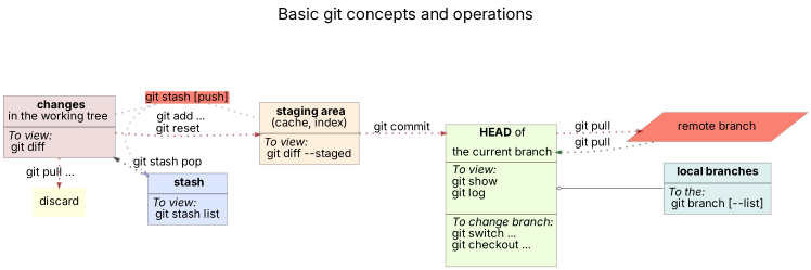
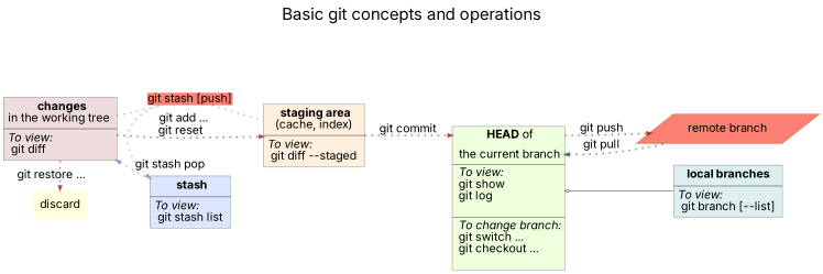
  digraph {
    fontname=Inter
    fontsize=20
    label="Basic git concepts and operations\n\n"
    labelloc=t
    newrank=true
    rankdir=LR
    node [fontname=Inter pencolor="#00000044" shape=plain style=filled fillcolor=salmon]
    edge [arrowsize=0.5 color="#88000088" fontname=Inter labeldistance=3 labelfontcolor="#00000080" penwidth=2 style=dotted]
    n1 [color="#88000022" label=<<table border="0" cellborder="1" cellspacing="0" cellpadding="4"> 			<tr> <td> <b>changes</b><br/>in the working tree </td> </tr> 			<tr> <td align="left"><i>To view: </i><br align="left"/> 			git diff 			<br align="left"/></td> </tr> 		</table>> fillcolor=""]
    n2 [color="#00008844" label="git stash [push]"]
    n3 [fillcolor="#ff880022" label=<<table border="0" cellborder="1" cellspacing="0" cellpadding="4"> 			<tr> <td> <b>staging area</b><br/>(cache, index)</td> </tr> 			<tr> <td align="left"><i>To view: </i><br align="left"/> 			git diff --staged 			<br align="left"/></td> </tr> 		</table>>]
    discard [shape=plaintext fillcolor=lightyellow]
    n5 [fillcolor="#0044ff22" label=<<table border="0" cellborder="1" cellspacing="0" cellpadding="4"> 			<tr> <td> <b>stash</b></td> </tr> 			<tr> <td align="left"><i>To view:</i><br align="left"/> 			git stash list 			<br align="left"/></td> </tr> 		</table>>]
    n6 [fillcolor="#88ff0022" label=<<table border="0" cellborder="1" cellspacing="0" cellpadding="3"> 			<tr> <td port="push" sides="ltr"> <b>HEAD </b>of</td> </tr> 			<tr> <td port="pull" sides="lbr"> the current branch</td> </tr> 			<tr> <td port="switch" align="left"> 				<i>To view:</i> 				<br align="left"/> 				git show<br align="left"/> 				git log 				<br align="left"/> 			</td> </tr> 			<tr> <td align="left"> 				<i>To change branch:</i><br align="left"/> 				git switch ... 				<br align="left"/> 				git checkout ... 				<br align="left"/> 			</td> </tr> 		</table>>]
    n7 [color="#00000022" label="remote branch" shape=parallelogram]
-   n8 [fillcolor="#00888822" label=<<table border="0" cellborder="1" cellspacing="0" cellpadding="4"> 			<tr> <td> <b>local branches</b> </td> </tr> 			<tr> <td align="left"><i>To the:</i><br align="left"/> 			git branch [--list] 			<br align="left"/></td> </tr> 			</table>>]
+   n8 [fillcolor="#00888822" label=<<table border="0" cellborder="1" cellspacing="0" cellpadding="4"> 			<tr> <td> <b>local branches</b> </td> </tr> 			<tr> <td align="left"><i>To view:</i><br align="left"/> 			git branch [--list] 			<br align="left"/></td> </tr> 			</table>>]
    subgraph sub_1 {
      n1
      n2
      n3
    }
    subgraph sub_2 {
      rank=same
      n1
      discard
    }
    n1 -> n2 [arrowhead=none color="#00008844"]
    n1 -> n3 [label="git add ...    \ngit reset      "]
-   n1 -> discard [label="git pull ..."]
-   n1 -> n5 [color="#00000088" dir=back weight=0 xlabel="git stash pop"]
+   n1 -> discard [label="git restore ..."]
+   n1 -> n5 [color="#00008844" dir=back weight=0 xlabel="git stash pop"]
    n2 -> n3 [arrowhead=none color="#00008844"]
    n2 -> n5 [color="#00008844" minlen=0 xdir=back]
    n3 -> n6 [headport=push label="git commit" weight=1000]
-   n6 -> n7 [label="git pull" tailport=push]
+   n6 -> n7 [label="git push" tailport=push]
    n6 -> n7 [color="#00440088" dir=back label="git pull" tailport=pull]
    n6 -> n8 [arrowhead=none arrowtail=odiamond color="#00000088" dir=back penwidth=1 tailport=switch style=""]
  }
